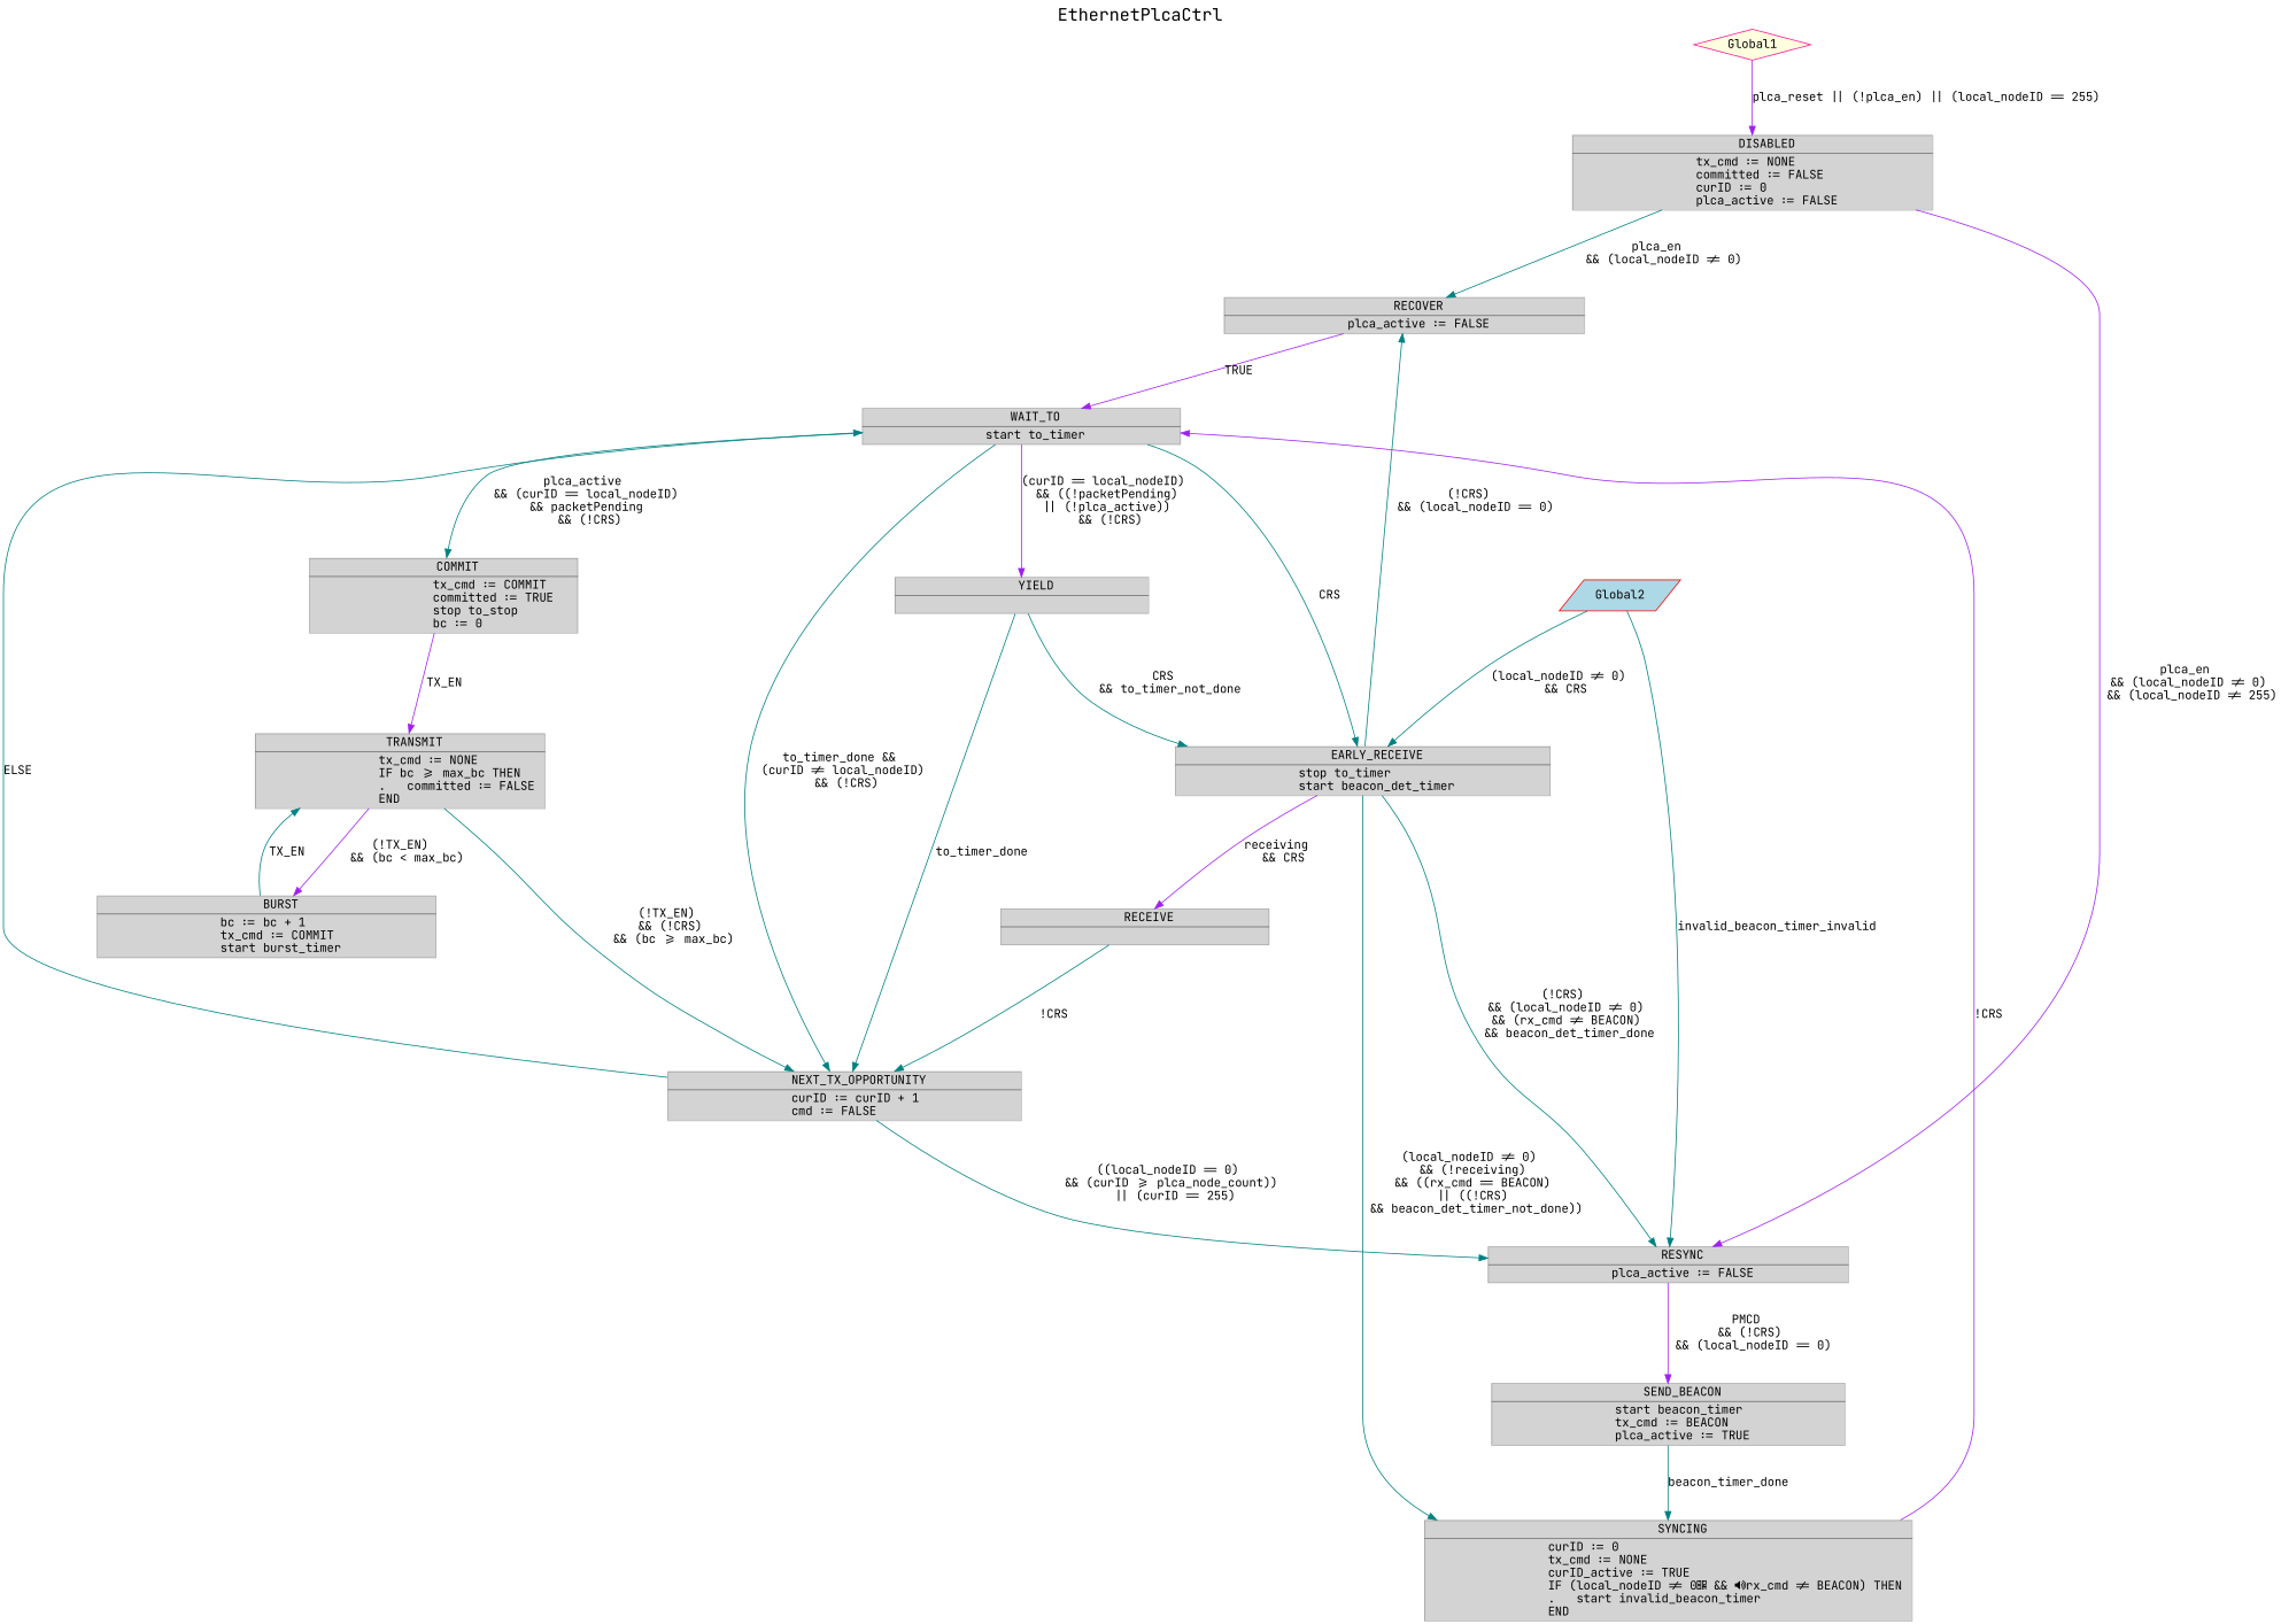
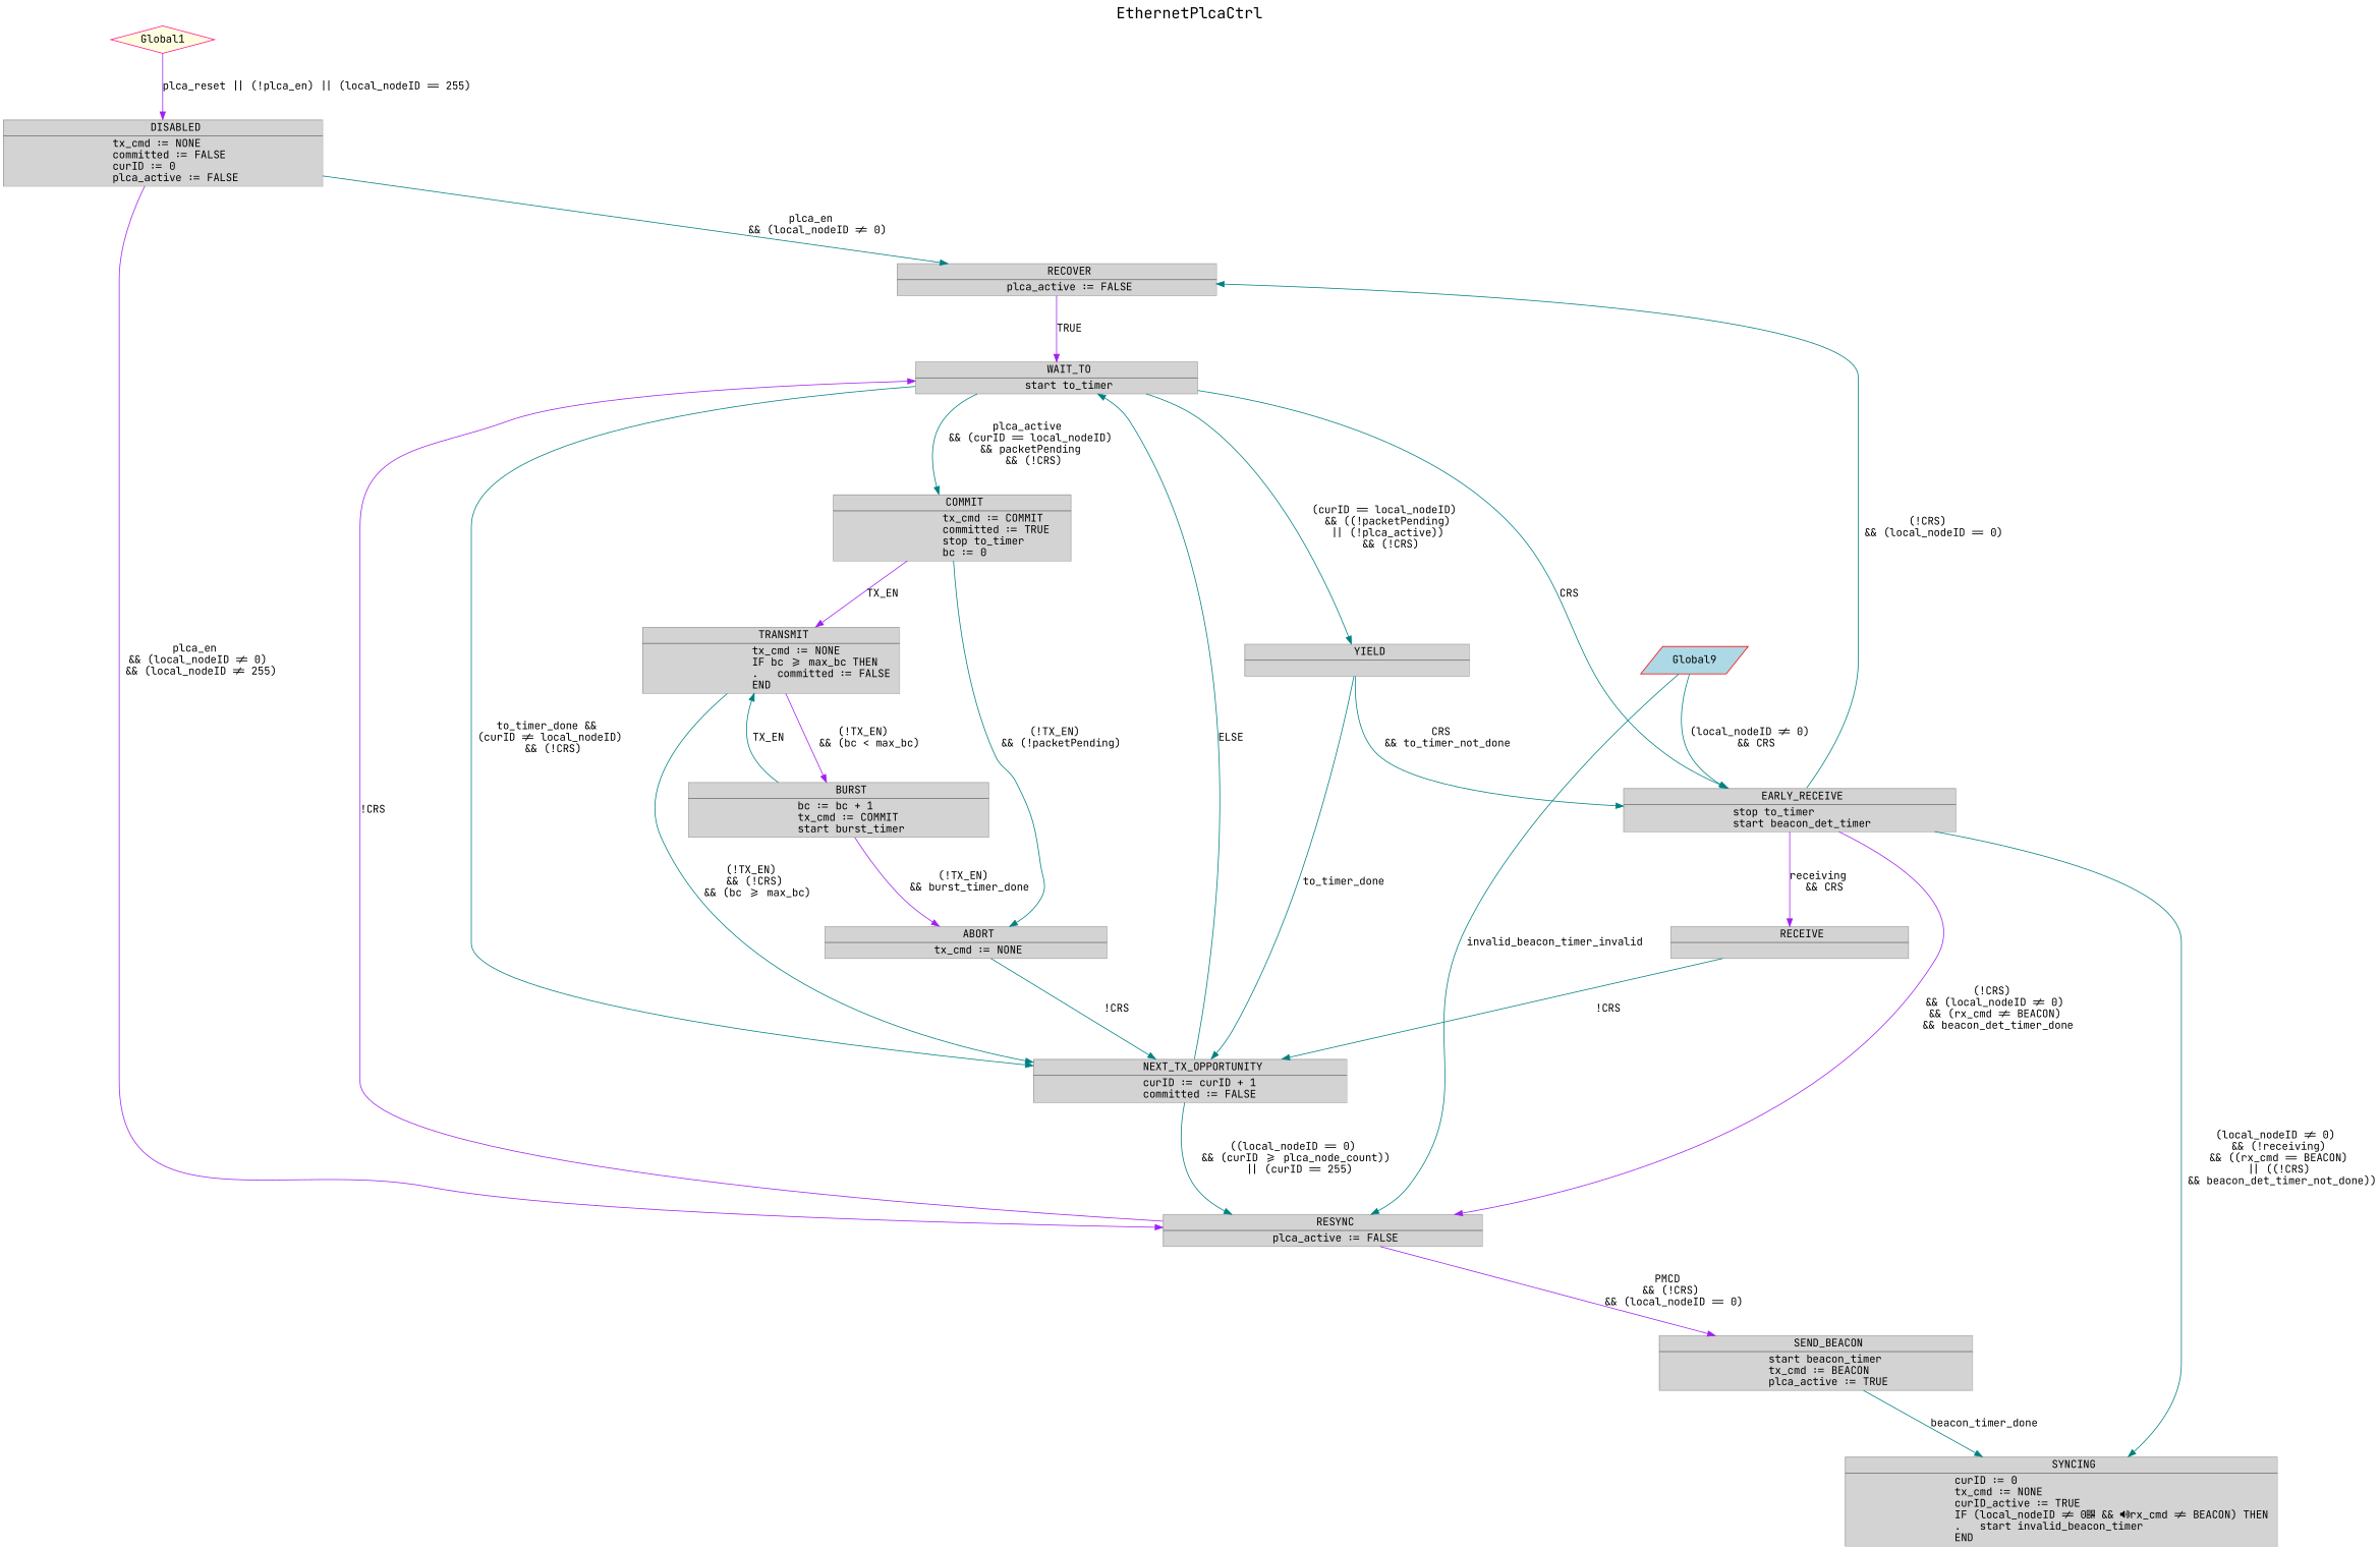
  digraph {
    fontname="JetBrains Mono"
    fontsize=20
    label=EthernetPlcaCtrl
    labelloc=t
    newrank=true
    nodesep=1
    ranksep=1
    node [fontname="JetBrains Mono" pencolor="#00000044" shape=plain style=filled]
    edge [color=teal fontname="JetBrains Mono"]
    Global1 [color=deeppink fillcolor=lightyellow shape=diamond]
    n2 [label=<<table border="0" cellborder="1" cellspacing="0"><tr><td>                 DISABLED             </td></tr><tr><td align="left" balign="left">                 tx_cmd := NONE <br/>                 committed := FALSE  <br/>                 curID := 0 <br/>                 plca_active := FALSE             </td></tr></table>>]
    n3 [label=<<table border="0" cellborder="1" cellspacing="0"><tr><td>                 RECOVER             </td></tr><tr><td align="left" balign="left">                 plca_active := FALSE             </td></tr></table>>]
    n4 [label=<<table border="0" cellborder="1" cellspacing="0"><tr><td>                 RESYNC             </td></tr><tr><td align="left" balign="left">                 plca_active := FALSE             </td></tr></table>>]
    n5 [label=<<table border="0" cellborder="1" cellspacing="0"><tr><td>                 WAIT_TO             </td></tr><tr><td align="left" balign="left">                 start to_timer             </td></tr></table>>]
    n6 [label=<<table border="0" cellborder="1" cellspacing="0"><tr><td>                 SEND_BEACON             </td></tr><tr><td align="left" balign="left">                 start beacon_timer <br/>                 tx_cmd := BEACON <br/>                 plca_active := TRUE             </td></tr></table>>]
    n7 [label=<<table border="0" cellborder="1" cellspacing="0"><tr><td>                 EARLY_RECEIVE             </td></tr><tr><td align="left" balign="left">                 stop to_timer <br/>                 start beacon_det_timer             </td></tr></table>>]
-   n8 [label=<<table border="0" cellborder="1" cellspacing="0"><tr><td>                 COMMIT             </td></tr><tr><td align="left" balign="left">                 tx_cmd := COMMIT <br/>                 committed := TRUE <br/>                 stop to_stop <br/>                 bc := 0             </td></tr></table>>]
-   n9 [label=<<table border="0" cellborder="1" cellspacing="0"><tr><td>                 NEXT_TX_OPPORTUNITY             </td></tr><tr><td align="left" balign="left">                 curID := curID + 1 <br/>                 cmd := FALSE             </td></tr></table>>]
+   n8 [label=<<table border="0" cellborder="1" cellspacing="0"><tr><td>                 COMMIT             </td></tr><tr><td align="left" balign="left">                 tx_cmd := COMMIT <br/>                 committed := TRUE <br/>                 stop to_timer <br/>                 bc := 0             </td></tr></table>>]
+   n9 [label=<<table border="0" cellborder="1" cellspacing="0"><tr><td>                 NEXT_TX_OPPORTUNITY             </td></tr><tr><td align="left" balign="left">                 curID := curID + 1 <br/>                 committed := FALSE             </td></tr></table>>]
    n10 [label=<<table border="0" cellborder="1" cellspacing="0"><tr><td>                 YIELD             </td></tr><tr><td align="left" balign="left">             </td></tr></table>>]
    n11 [label=<<table border="0" cellborder="1" cellspacing="0"><tr><td>                 SYNCING             </td></tr><tr><td align="left" balign="left">                 curID := 0 <br/>                 tx_cmd := NONE <br/>                 curID_active := TRUE <br/>                 IF (local_nodeID != 0 &amp;&amp; rx_cmd != BEACON) THEN <br/>                 .   start invalid_beacon_timer <br/>                 END             </td></tr></table>>]
    n12 [label=<<table border="0" cellborder="1" cellspacing="0"><tr><td>                 RECEIVE             </td></tr><tr><td align="left" balign="left">             </td></tr></table>>]
-   Global2 [color=red fillcolor=lightblue shape=parallelogram]
+   Global2 [color=red fillcolor=lightblue shape=parallelogram label=Global9]
    n14 [label=<<table border="0" cellborder="1" cellspacing="0"><tr><td>                 TRANSMIT             </td></tr><tr><td align="left" balign="left">                 tx_cmd := NONE <br/>                 IF bc &gt;= max_bc THEN <br/>                 .   committed := FALSE <br/>                 END             </td></tr></table>>]
+   n15 [label=<<table border="0" cellborder="1" cellspacing="0"><tr><td>                 ABORT             </td></tr><tr><td align="left" balign="left">                 tx_cmd := NONE             </td></tr></table>>]
    n16 [label=<<table border="0" cellborder="1" cellspacing="0"><tr><td>                 BURST             </td></tr><tr><td align="left" balign="left">                 bc := bc + 1 <br/>                 tx_cmd := COMMIT <br/>                 start burst_timer             </td></tr></table>>]
    Global1 -> n2 [color=purple label="plca_reset || (!plca_en) || (local_nodeID == 255)"]
    n2 -> n3 [label="plca_en \n && (local_nodeID != 0)"]
    n2 -> n4 [color=purple label="plca_en \n && (local_nodeID != 0) \n && (local_nodeID != 255)"]
    n3 -> n5 [color=purple label=TRUE]
    n4 -> n6 [color=purple label="PMCD \n && (!CRS) \n && (local_nodeID == 0)"]
    n5 -> n7 [label=CRS]
    n5 -> n8 [label="plca_active \n && (curID == local_nodeID) \n && packetPending \n && (!CRS)"]
    n5 -> n9 [label="to_timer_done && \n (curID != local_nodeID) \n && (!CRS)"]
-   n5 -> n10 [color=purple label="(curID == local_nodeID) \n && ((!packetPending) \n || (!plca_active)) \n && (!CRS)"]
+   n5 -> n10 [label="(curID == local_nodeID) \n && ((!packetPending) \n || (!plca_active)) \n && (!CRS)"]
    n6 -> n11 [label=beacon_timer_done]
    n7 -> n3 [label="(!CRS) \n && (local_nodeID == 0)"]
-   n7 -> n4 [label="(!CRS) \n && (local_nodeID != 0) \n && (rx_cmd != BEACON) \n && beacon_det_timer_done"]
+   n7 -> n4 [color=purple label="(!CRS) \n && (local_nodeID != 0) \n && (rx_cmd != BEACON) \n && beacon_det_timer_done"]
    n7 -> n11 [label="(local_nodeID != 0) \n && (!receiving) \n && ((rx_cmd == BEACON) \n || ((!CRS) \n && beacon_det_timer_not_done))"]
    n7 -> n12 [color=purple label="receiving \n && CRS"]
    n8 -> n14 [color=purple label=TX_EN]
+   n8 -> n15 [label="(!TX_EN) \n && (!packetPending)"]
    n9 -> n4 [label="((local_nodeID == 0) \n && (curID >= plca_node_count)) \n || (curID == 255)"]
    n9 -> n5 [label=ELSE]
    n10 -> n7 [label="CRS \n && to_timer_not_done"]
    n10 -> n9 [label=to_timer_done]
-   n11 -> n5 [color=purple label="!CRS"]
+   n4 -> n5 [color=purple label="!CRS"]
    n12 -> n9 [label="!CRS"]
    Global2 -> n4 [label=invalid_beacon_timer_invalid]
    Global2 -> n7 [label="(local_nodeID != 0) \n && CRS"]
    n14 -> n9 [label="(!TX_EN) \n && (!CRS) \n && (bc >= max_bc)"]
    n14 -> n16 [color=purple label="(!TX_EN) \n && (bc < max_bc)"]
+   n15 -> n9 [label="!CRS"]
    n16 -> n14 [label=TX_EN]
+   n16 -> n15 [color=purple label="(!TX_EN) \n && burst_timer_done"]
  }
